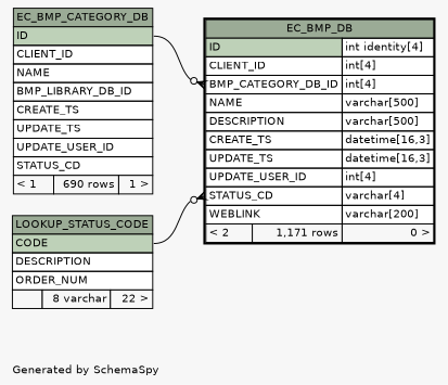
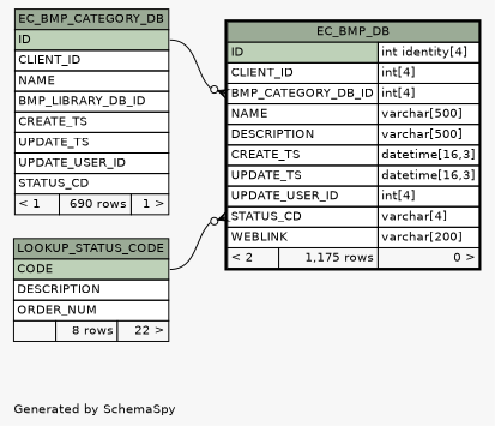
  digraph {
    bgcolor="#f7f7f7"
    fontname=Helvetica
    fontsize=11
    label="\nGenerated by SchemaSpy"
    labeljust=l
    nodesep=0.18
    rankdir=RL
    ranksep=0.46
    node [fontname=Helvetica fontsize=11 shape=plaintext]
    edge [arrowhead=none arrowsize=0.8 arrowtail=crowodot dir=back]
-   n1 [label=<     <TABLE BORDER="2" CELLBORDER="1" CELLSPACING="0" BGCOLOR="#ffffff">       <TR><TD COLSPAN="3" BGCOLOR="#9bab96" ALIGN="CENTER">EC_BMP_DB</TD></TR>       <TR><TD PORT="ID" COLSPAN="2" BGCOLOR="#bed1b8" ALIGN="LEFT">ID</TD><TD PORT="ID.type" ALIGN="LEFT">int identity[4]</TD></TR>       <TR><TD PORT="CLIENT_ID" COLSPAN="2" ALIGN="LEFT">CLIENT_ID</TD><TD PORT="CLIENT_ID.type" ALIGN="LEFT">int[4]</TD></TR>       <TR><TD PORT="BMP_CATEGORY_DB_ID" COLSPAN="2" ALIGN="LEFT">BMP_CATEGORY_DB_ID</TD><TD PORT="BMP_CATEGORY_DB_ID.type" ALIGN="LEFT">int[4]</TD></TR>       <TR><TD PORT="NAME" COLSPAN="2" ALIGN="LEFT">NAME</TD><TD PORT="NAME.type" ALIGN="LEFT">varchar[500]</TD></TR>       <TR><TD PORT="DESCRIPTION" COLSPAN="2" ALIGN="LEFT">DESCRIPTION</TD><TD PORT="DESCRIPTION.type" ALIGN="LEFT">varchar[500]</TD></TR>       <TR><TD PORT="CREATE_TS" COLSPAN="2" ALIGN="LEFT">CREATE_TS</TD><TD PORT="CREATE_TS.type" ALIGN="LEFT">datetime[16,3]</TD></TR>       <TR><TD PORT="UPDATE_TS" COLSPAN="2" ALIGN="LEFT">UPDATE_TS</TD><TD PORT="UPDATE_TS.type" ALIGN="LEFT">datetime[16,3]</TD></TR>       <TR><TD PORT="UPDATE_USER_ID" COLSPAN="2" ALIGN="LEFT">UPDATE_USER_ID</TD><TD PORT="UPDATE_USER_ID.type" ALIGN="LEFT">int[4]</TD></TR>       <TR><TD PORT="STATUS_CD" COLSPAN="2" ALIGN="LEFT">STATUS_CD</TD><TD PORT="STATUS_CD.type" ALIGN="LEFT">varchar[4]</TD></TR>       <TR><TD PORT="WEBLINK" COLSPAN="2" ALIGN="LEFT">WEBLINK</TD><TD PORT="WEBLINK.type" ALIGN="LEFT">varchar[200]</TD></TR>       <TR><TD ALIGN="LEFT" BGCOLOR="#f7f7f7">&lt; 2</TD><TD ALIGN="RIGHT" BGCOLOR="#f7f7f7">1,171 rows</TD><TD ALIGN="RIGHT" BGCOLOR="#f7f7f7">0 &gt;</TD></TR>     </TABLE>>]
+   n1 [label=<     <TABLE BORDER="2" CELLBORDER="1" CELLSPACING="0" BGCOLOR="#ffffff">       <TR><TD COLSPAN="3" BGCOLOR="#9bab96" ALIGN="CENTER">EC_BMP_DB</TD></TR>       <TR><TD PORT="ID" COLSPAN="2" BGCOLOR="#bed1b8" ALIGN="LEFT">ID</TD><TD PORT="ID.type" ALIGN="LEFT">int identity[4]</TD></TR>       <TR><TD PORT="CLIENT_ID" COLSPAN="2" ALIGN="LEFT">CLIENT_ID</TD><TD PORT="CLIENT_ID.type" ALIGN="LEFT">int[4]</TD></TR>       <TR><TD PORT="BMP_CATEGORY_DB_ID" COLSPAN="2" ALIGN="LEFT">BMP_CATEGORY_DB_ID</TD><TD PORT="BMP_CATEGORY_DB_ID.type" ALIGN="LEFT">int[4]</TD></TR>       <TR><TD PORT="NAME" COLSPAN="2" ALIGN="LEFT">NAME</TD><TD PORT="NAME.type" ALIGN="LEFT">varchar[500]</TD></TR>       <TR><TD PORT="DESCRIPTION" COLSPAN="2" ALIGN="LEFT">DESCRIPTION</TD><TD PORT="DESCRIPTION.type" ALIGN="LEFT">varchar[500]</TD></TR>       <TR><TD PORT="CREATE_TS" COLSPAN="2" ALIGN="LEFT">CREATE_TS</TD><TD PORT="CREATE_TS.type" ALIGN="LEFT">datetime[16,3]</TD></TR>       <TR><TD PORT="UPDATE_TS" COLSPAN="2" ALIGN="LEFT">UPDATE_TS</TD><TD PORT="UPDATE_TS.type" ALIGN="LEFT">datetime[16,3]</TD></TR>       <TR><TD PORT="UPDATE_USER_ID" COLSPAN="2" ALIGN="LEFT">UPDATE_USER_ID</TD><TD PORT="UPDATE_USER_ID.type" ALIGN="LEFT">int[4]</TD></TR>       <TR><TD PORT="STATUS_CD" COLSPAN="2" ALIGN="LEFT">STATUS_CD</TD><TD PORT="STATUS_CD.type" ALIGN="LEFT">varchar[4]</TD></TR>       <TR><TD PORT="WEBLINK" COLSPAN="2" ALIGN="LEFT">WEBLINK</TD><TD PORT="WEBLINK.type" ALIGN="LEFT">varchar[200]</TD></TR>       <TR><TD ALIGN="LEFT" BGCOLOR="#f7f7f7">&lt; 2</TD><TD ALIGN="RIGHT" BGCOLOR="#f7f7f7">1,175 rows</TD><TD ALIGN="RIGHT" BGCOLOR="#f7f7f7">0 &gt;</TD></TR>     </TABLE>>]
    n2 [label=<     <TABLE BORDER="0" CELLBORDER="1" CELLSPACING="0" BGCOLOR="#ffffff">       <TR><TD COLSPAN="3" BGCOLOR="#9bab96" ALIGN="CENTER">EC_BMP_CATEGORY_DB</TD></TR>       <TR><TD PORT="ID" COLSPAN="3" BGCOLOR="#bed1b8" ALIGN="LEFT">ID</TD></TR>       <TR><TD PORT="CLIENT_ID" COLSPAN="3" ALIGN="LEFT">CLIENT_ID</TD></TR>       <TR><TD PORT="NAME" COLSPAN="3" ALIGN="LEFT">NAME</TD></TR>       <TR><TD PORT="BMP_LIBRARY_DB_ID" COLSPAN="3" ALIGN="LEFT">BMP_LIBRARY_DB_ID</TD></TR>       <TR><TD PORT="CREATE_TS" COLSPAN="3" ALIGN="LEFT">CREATE_TS</TD></TR>       <TR><TD PORT="UPDATE_TS" COLSPAN="3" ALIGN="LEFT">UPDATE_TS</TD></TR>       <TR><TD PORT="UPDATE_USER_ID" COLSPAN="3" ALIGN="LEFT">UPDATE_USER_ID</TD></TR>       <TR><TD PORT="STATUS_CD" COLSPAN="3" ALIGN="LEFT">STATUS_CD</TD></TR>       <TR><TD ALIGN="LEFT" BGCOLOR="#f7f7f7">&lt; 1</TD><TD ALIGN="RIGHT" BGCOLOR="#f7f7f7">690 rows</TD><TD ALIGN="RIGHT" BGCOLOR="#f7f7f7">1 &gt;</TD></TR>     </TABLE>>]
-   n3 [label=<     <TABLE BORDER="0" CELLBORDER="1" CELLSPACING="0" BGCOLOR="#ffffff">       <TR><TD COLSPAN="3" BGCOLOR="#9bab96" ALIGN="CENTER">LOOKUP_STATUS_CODE</TD></TR>       <TR><TD PORT="CODE" COLSPAN="3" BGCOLOR="#bed1b8" ALIGN="LEFT">CODE</TD></TR>       <TR><TD PORT="DESCRIPTION" COLSPAN="3" ALIGN="LEFT">DESCRIPTION</TD></TR>       <TR><TD PORT="ORDER_NUM" COLSPAN="3" ALIGN="LEFT">ORDER_NUM</TD></TR>       <TR><TD ALIGN="LEFT" BGCOLOR="#f7f7f7">  </TD><TD ALIGN="RIGHT" BGCOLOR="#f7f7f7">8 varchar</TD><TD ALIGN="RIGHT" BGCOLOR="#f7f7f7">22 &gt;</TD></TR>     </TABLE>>]
+   n3 [label=<     <TABLE BORDER="0" CELLBORDER="1" CELLSPACING="0" BGCOLOR="#ffffff">       <TR><TD COLSPAN="3" BGCOLOR="#9bab96" ALIGN="CENTER">LOOKUP_STATUS_CODE</TD></TR>       <TR><TD PORT="CODE" COLSPAN="3" BGCOLOR="#bed1b8" ALIGN="LEFT">CODE</TD></TR>       <TR><TD PORT="DESCRIPTION" COLSPAN="3" ALIGN="LEFT">DESCRIPTION</TD></TR>       <TR><TD PORT="ORDER_NUM" COLSPAN="3" ALIGN="LEFT">ORDER_NUM</TD></TR>       <TR><TD ALIGN="LEFT" BGCOLOR="#f7f7f7">  </TD><TD ALIGN="RIGHT" BGCOLOR="#f7f7f7">8 rows</TD><TD ALIGN="RIGHT" BGCOLOR="#f7f7f7">22 &gt;</TD></TR>     </TABLE>>]
    n1 -> n2 [headport="ID:e" tailport="BMP_CATEGORY_DB_ID:w"]
    n1 -> n3 [headport="CODE:e" tailport="STATUS_CD:w"]
  }
